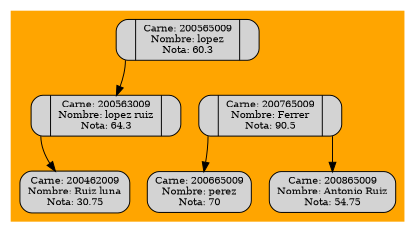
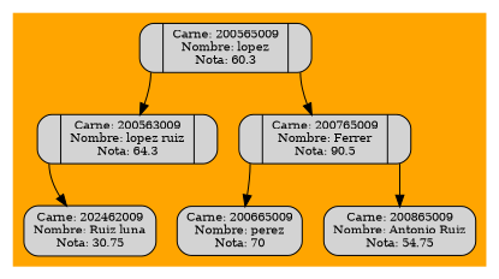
  digraph {
    node [fontsize=10 shape=Mrecord style=filled]
    edge [tailport=C0]
    n1 [label="<C0>| Carne: 200565009&#92;nNombre: lopez&#92;nNota: 60.3|<C1>"]
    n2 [label="<C0>| Carne: 200563009&#92;nNombre: lopez ruiz&#92;nNota: 64.3|<C1>"]
    n3 [label="<C0>| Carne: 200765009&#92;nNombre: Ferrer&#92;nNota: 90.5|<C1>"]
-   n4 [label=" Carne: 200462009&#92;nNombre: Ruiz luna&#92;nNota: 30.75"]
+   n4 [label=" Carne: 202462009&#92;nNombre: Ruiz luna&#92;nNota: 30.75"]
    n5 [label=" Carne: 200665009&#92;nNombre: perez&#92;nNota: 70"]
    n6 [label=" Carne: 200865009&#92;nNombre: Antonio Ruiz&#92;nNota: 54.75"]
    subgraph cluster_1 {
      color=orange
      fontsize=12
      shape=Mrecord
      style="filled, bold"
      n1
      n2
      n3
      n4
      n5
      n6
    }
    n1 -> n2
+   n1 -> n3 [tailport=C1]
    n2 -> n4
    n3 -> n5
    n3 -> n6 [tailport=C1]
  }
